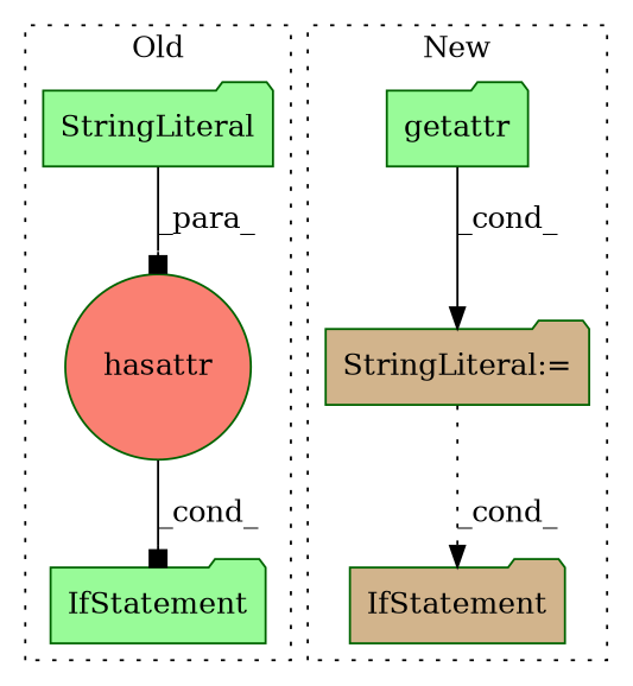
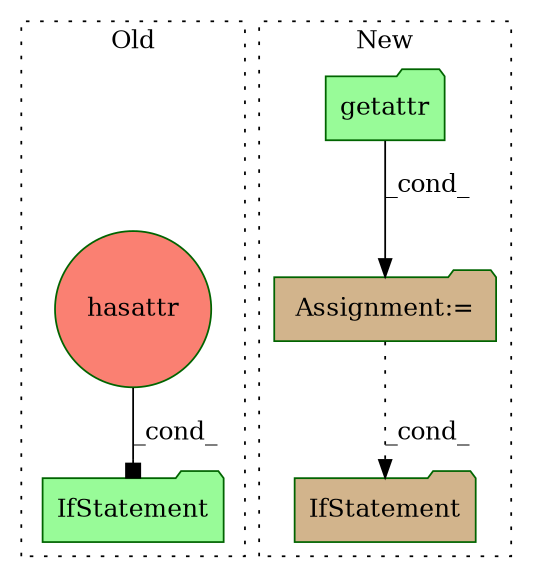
  digraph {
    node [a=32 color=darkgreen fillcolor=palegreen l="8,1" shape=folder style=filled]
    edge [arrowhead=box style=solid]
    n1 [fillcolor=salmon label=hasattr s="2564,2596" shape=circle]
-   n2 [a=45 l=14 label=StringLiteral s=2582]
    n3 [a=25 l="4,2" label=IfStatement s="2560,2597"]
    n4 [label=getattr s="3230,3278"]
-   n5 [a=7 fillcolor=tan l=1 label="StringLiteral:=" s=3222]
+   n5 [a=7 fillcolor=tan l=1 label="Assignment:=" s=3222]
    n6 [a=25 fillcolor=tan l="4,2" label=IfStatement s="3296,3325"]
    subgraph cluster_1 {
      label=Old
      style=dotted
      n1
-     n2
      n3
    }
    subgraph cluster_2 {
      label=New
      style=dotted
      n4
      n5
      n6
    }
    n1 -> n3 [label=_cond_]
-   n2 -> n1 [label=_para_]
    n4 -> n5 [arrowhead=normal label=_cond_]
    n5 -> n6 [arrowhead=normal label=_cond_ style=dotted]
  }
